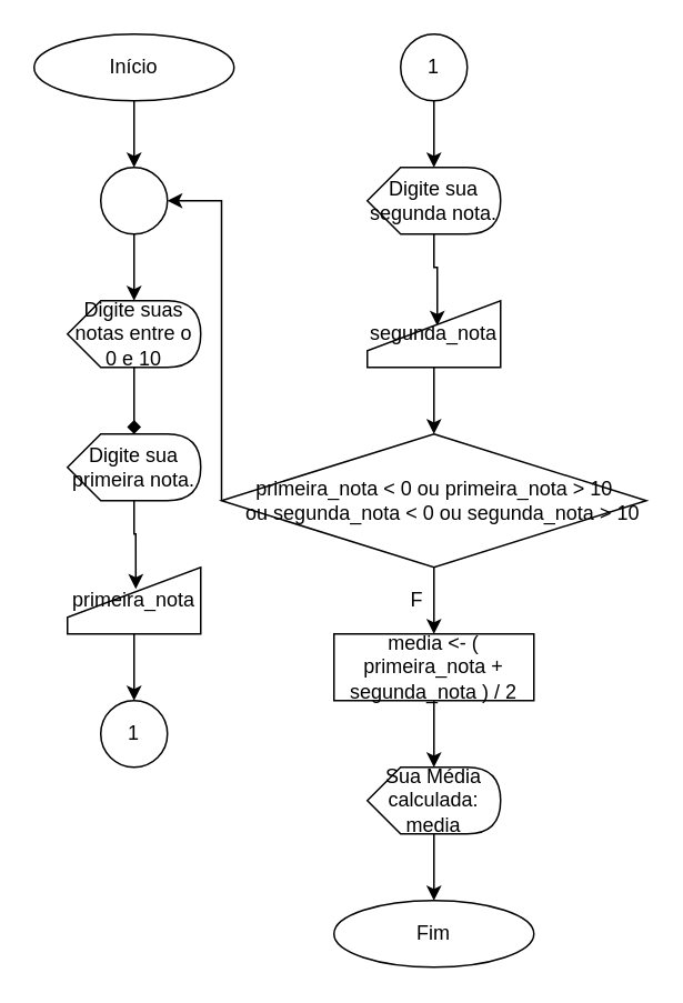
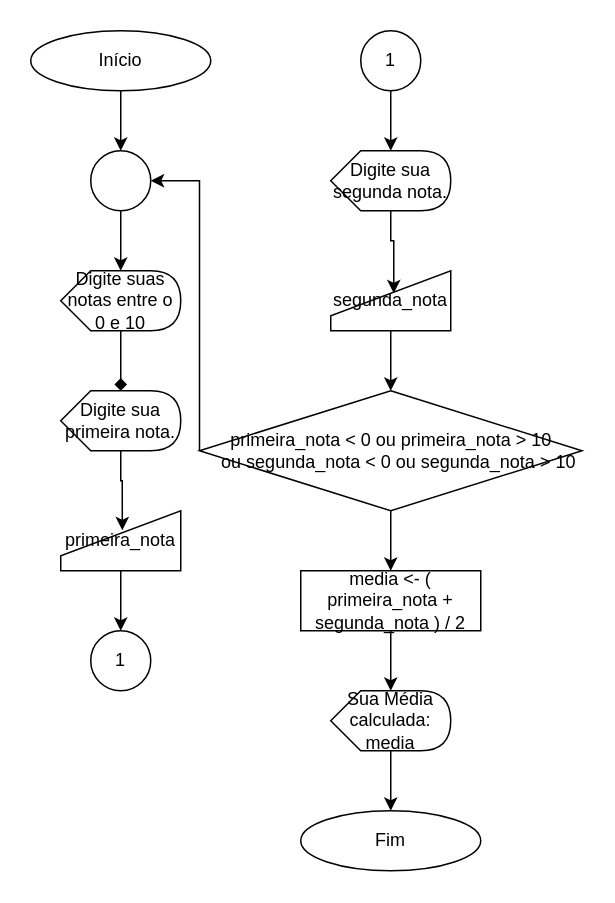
  <mxCell id="0" />
  <mxCell id="1" parent="0" />
  <mxCell id="2" style="edgeStyle=orthogonalEdgeStyle;rounded=0;orthogonalLoop=1;jettySize=auto;html=1;exitX=0.5;exitY=1;exitDx=0;exitDy=0;entryX=0.5;entryY=0;entryDx=0;entryDy=0;" parent="1" source="3" target="6" edge="1"><mxGeometry relative="1" as="geometry" /></mxCell>
  <mxCell id="3" value="Início" style="ellipse;whiteSpace=wrap;html=1;" parent="1" vertex="1"><mxGeometry x="20" y="20" width="120" height="40" as="geometry" /></mxCell>
  <mxCell id="4" value="Fim" style="ellipse;whiteSpace=wrap;html=1;" parent="1" vertex="1"><mxGeometry x="200" y="540" width="120" height="40" as="geometry" /></mxCell>
  <mxCell id="5" style="edgeStyle=orthogonalEdgeStyle;rounded=0;orthogonalLoop=1;jettySize=auto;html=1;exitX=0.5;exitY=1;exitDx=0;exitDy=0;" parent="1" source="6" target="8" edge="1"><mxGeometry relative="1" as="geometry" /></mxCell>
  <mxCell id="6" value="" style="ellipse;whiteSpace=wrap;html=1;aspect=fixed;" parent="1" vertex="1"><mxGeometry x="60" y="100" width="40" height="40" as="geometry" /></mxCell>
  <mxCell id="7" style="edgeStyle=orthogonalEdgeStyle;rounded=0;orthogonalLoop=1;jettySize=auto;html=1;exitX=0;exitY=0;exitDx=40;exitDy=40;exitPerimeter=0;entryX=0;entryY=0;entryDx=40;entryDy=0;entryPerimeter=0;endArrow=diamond;" parent="1" source="8" target="10" edge="1"><mxGeometry relative="1" as="geometry" /></mxCell>
  <mxCell id="8" value="Digite suas notas entre o 0 e 10" style="shape=display;whiteSpace=wrap;html=1;" parent="1" vertex="1"><mxGeometry x="40" y="180" width="80" height="40" as="geometry" /></mxCell>
  <mxCell id="9" style="edgeStyle=orthogonalEdgeStyle;rounded=0;orthogonalLoop=1;jettySize=auto;html=1;exitX=0;exitY=0;exitDx=40;exitDy=40;exitPerimeter=0;entryX=0.513;entryY=0.325;entryDx=0;entryDy=0;entryPerimeter=0;" parent="1" source="10" target="12" edge="1"><mxGeometry relative="1" as="geometry" /></mxCell>
  <mxCell id="10" value="Digite sua primeira nota." style="shape=display;whiteSpace=wrap;html=1;" parent="1" vertex="1"><mxGeometry x="40" y="260" width="80" height="40" as="geometry" /></mxCell>
  <mxCell id="11" style="edgeStyle=orthogonalEdgeStyle;rounded=0;orthogonalLoop=1;jettySize=auto;html=1;exitX=0.5;exitY=1;exitDx=0;exitDy=0;entryX=0.5;entryY=0;entryDx=0;entryDy=0;" parent="1" source="12" target="17" edge="1"><mxGeometry relative="1" as="geometry" /></mxCell>
  <mxCell id="12" value="primeira_nota" style="shape=manualInput;whiteSpace=wrap;html=1;" parent="1" vertex="1"><mxGeometry x="40" y="340" width="80" height="40" as="geometry" /></mxCell>
  <mxCell id="13" style="edgeStyle=orthogonalEdgeStyle;rounded=0;orthogonalLoop=1;jettySize=auto;html=1;exitX=0;exitY=0;exitDx=40;exitDy=40;exitPerimeter=0;entryX=0.525;entryY=0.375;entryDx=0;entryDy=0;entryPerimeter=0;" parent="1" source="14" target="16" edge="1"><mxGeometry relative="1" as="geometry" /></mxCell>
  <mxCell id="14" value="Digite sua segunda nota." style="shape=display;whiteSpace=wrap;html=1;" parent="1" vertex="1"><mxGeometry x="220" y="100" width="80" height="40" as="geometry" /></mxCell>
  <mxCell id="15" style="edgeStyle=orthogonalEdgeStyle;rounded=0;orthogonalLoop=1;jettySize=auto;html=1;exitX=0.5;exitY=1;exitDx=0;exitDy=0;entryX=0.5;entryY=0;entryDx=0;entryDy=0;" parent="1" source="16" target="22" edge="1"><mxGeometry relative="1" as="geometry" /></mxCell>
  <mxCell id="16" value="segunda_nota" style="shape=manualInput;whiteSpace=wrap;html=1;" parent="1" vertex="1"><mxGeometry x="220" y="180" width="80" height="40" as="geometry" /></mxCell>
  <mxCell id="17" value="1" style="ellipse;whiteSpace=wrap;html=1;aspect=fixed;" parent="1" vertex="1"><mxGeometry x="60" y="420" width="40" height="40" as="geometry" /></mxCell>
  <mxCell id="18" style="edgeStyle=orthogonalEdgeStyle;rounded=0;orthogonalLoop=1;jettySize=auto;html=1;exitX=0.5;exitY=1;exitDx=0;exitDy=0;entryX=0;entryY=0;entryDx=40;entryDy=0;entryPerimeter=0;" parent="1" source="19" target="14" edge="1"><mxGeometry relative="1" as="geometry" /></mxCell>
  <mxCell id="19" value="1" style="ellipse;whiteSpace=wrap;html=1;aspect=fixed;" parent="1" vertex="1"><mxGeometry x="240" y="20" width="40" height="40" as="geometry" /></mxCell>
  <mxCell id="20" style="edgeStyle=orthogonalEdgeStyle;rounded=0;orthogonalLoop=1;jettySize=auto;html=1;exitX=0;exitY=0.5;exitDx=0;exitDy=0;entryX=1;entryY=0.5;entryDx=0;entryDy=0;" parent="1" source="22" target="6" edge="1"><mxGeometry relative="1" as="geometry"><Array as="points"><mxPoint x="133" y="120" /></Array></mxGeometry></mxCell>
  <mxCell id="21" style="edgeStyle=orthogonalEdgeStyle;rounded=0;orthogonalLoop=1;jettySize=auto;html=1;exitX=0.5;exitY=1;exitDx=0;exitDy=0;entryX=0.5;entryY=0;entryDx=0;entryDy=0;" parent="1" source="22" target="24" edge="1"><mxGeometry relative="1" as="geometry" /></mxCell>
  <mxCell id="22" value="&lt;div&gt;primeira_nota &amp;lt; 0 ou primeira_nota &amp;gt; 10&lt;/div&gt;&lt;div&gt;&lt;span&gt;&#09;&#09;&lt;/span&gt;&amp;nbsp; &amp;nbsp;ou segunda_nota &amp;lt; 0 ou segunda_nota &amp;gt; 10&lt;/div&gt;" style="rhombus;whiteSpace=wrap;html=1;" parent="1" vertex="1"><mxGeometry x="132.5" y="260" width="255" height="80" as="geometry" /></mxCell>
  <mxCell id="23" style="edgeStyle=orthogonalEdgeStyle;rounded=0;orthogonalLoop=1;jettySize=auto;html=1;exitX=0.5;exitY=1;exitDx=0;exitDy=0;entryX=0;entryY=0;entryDx=40;entryDy=0;entryPerimeter=0;" parent="1" source="24" target="26" edge="1"><mxGeometry relative="1" as="geometry" /></mxCell>
  <mxCell id="24" value="media &amp;lt;- ( primeira_nota + segunda_nota ) / 2" style="rounded=0;whiteSpace=wrap;html=1;" parent="1" vertex="1"><mxGeometry x="200" y="380" width="120" height="40" as="geometry" /></mxCell>
  <mxCell id="25" style="edgeStyle=orthogonalEdgeStyle;rounded=0;orthogonalLoop=1;jettySize=auto;html=1;exitX=0;exitY=0;exitDx=40;exitDy=40;exitPerimeter=0;entryX=0.5;entryY=0;entryDx=0;entryDy=0;" parent="1" source="26" target="4" edge="1"><mxGeometry relative="1" as="geometry" /></mxCell>
  <mxCell id="26" value="Sua Média calculada: media" style="shape=display;whiteSpace=wrap;html=1;" parent="1" vertex="1"><mxGeometry x="220" y="460" width="80" height="40" as="geometry" /></mxCell>
- <mxCell id="27" value="F" style="text;html=1;strokeColor=none;fillColor=none;align=center;verticalAlign=middle;whiteSpace=wrap;rounded=0;" parent="1" vertex="1"><mxGeometry x="230" y="350" width="40" height="20" as="geometry" /></mxCell>
